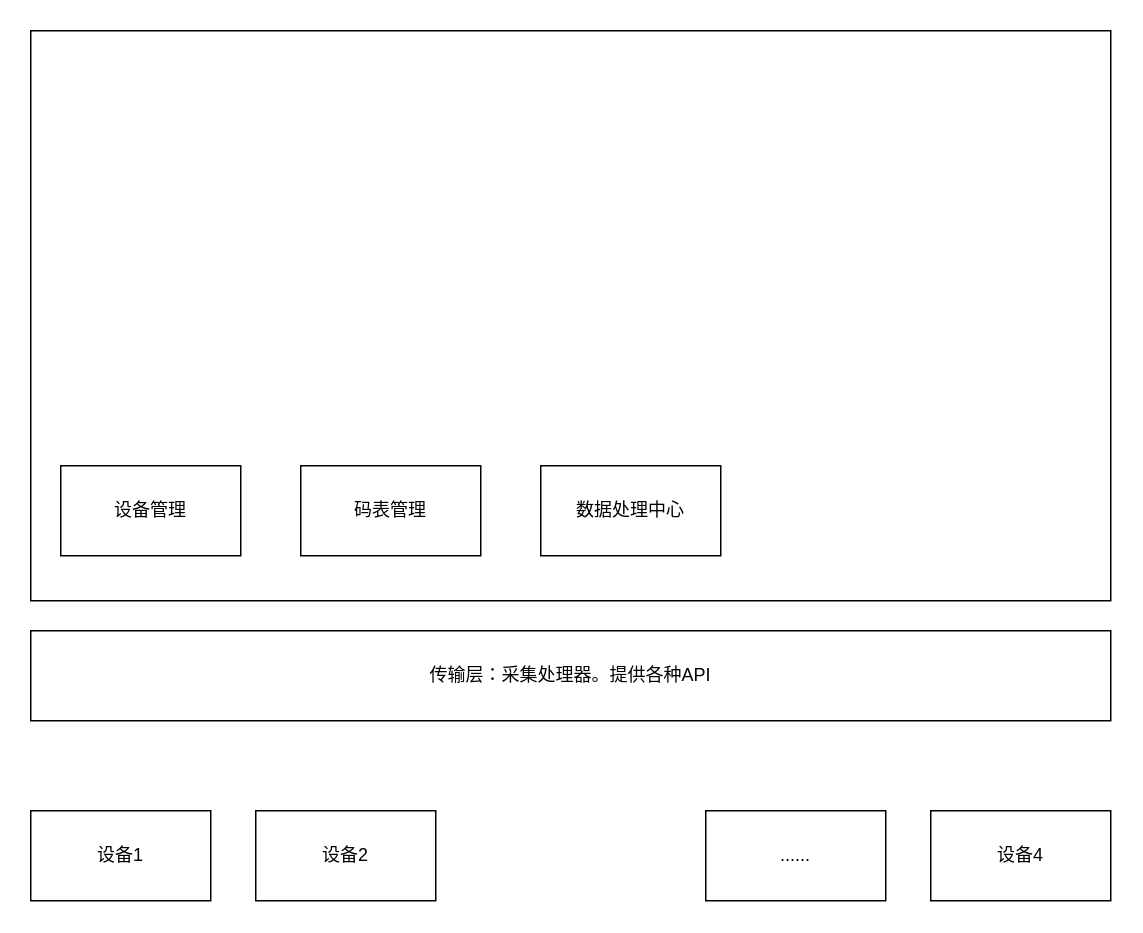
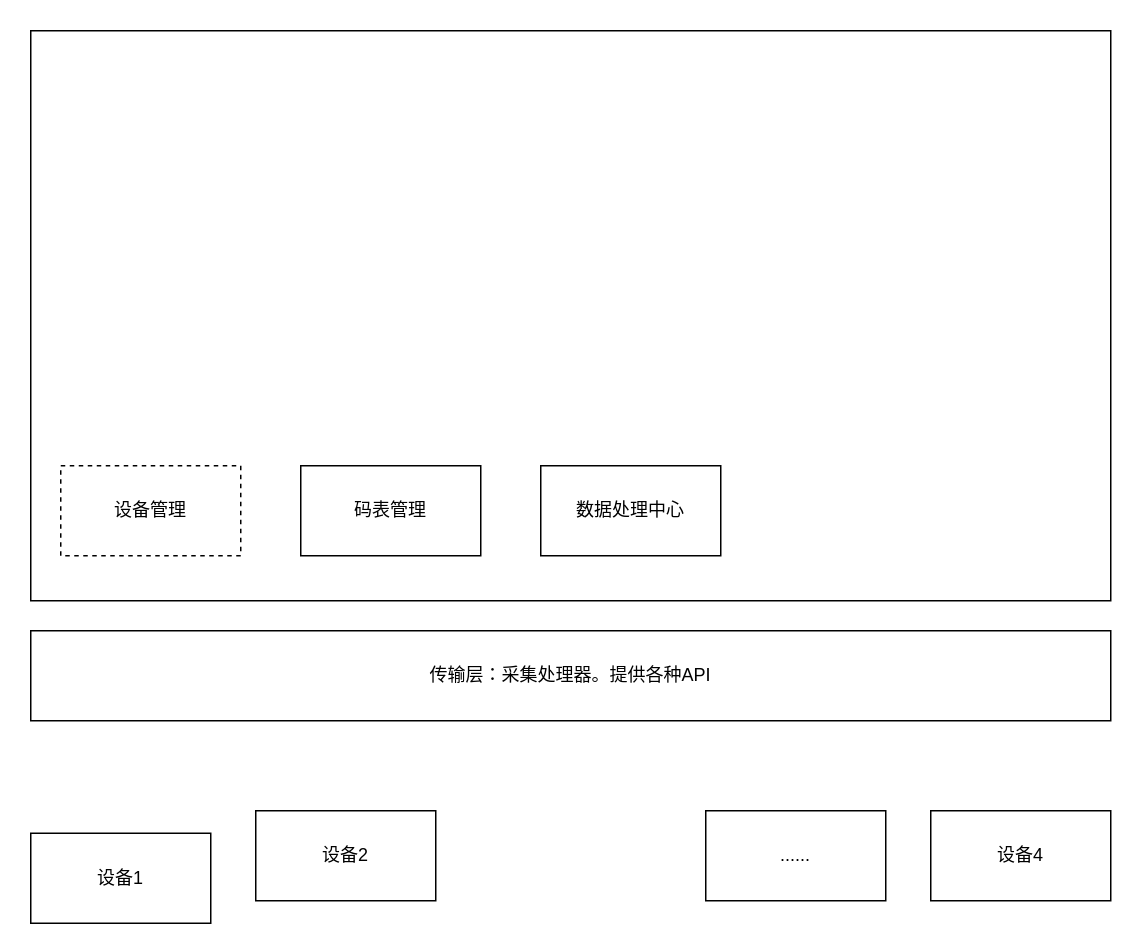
  <mxCell id="0" />
  <mxCell id="1" parent="0" />
- <mxCell id="2" value="设备1" style="rounded=0;whiteSpace=wrap;html=1;" vertex="1" parent="1"><mxGeometry x="20" y="540" width="120" height="60" as="geometry" /></mxCell>
+ <mxCell id="2" value="设备1" style="rounded=0;whiteSpace=wrap;html=1;" vertex="1" parent="1"><mxGeometry x="20" y="555" width="120" height="60" as="geometry" /></mxCell>
  <mxCell id="3" value="设备2" style="rounded=0;whiteSpace=wrap;html=1;" vertex="1" parent="1"><mxGeometry x="170" y="540" width="120" height="60" as="geometry" /></mxCell>
  <mxCell id="4" value="......" style="rounded=0;whiteSpace=wrap;html=1;" vertex="1" parent="1"><mxGeometry x="470" y="540" width="120" height="60" as="geometry" /></mxCell>
  <mxCell id="5" value="设备4" style="rounded=0;whiteSpace=wrap;html=1;" vertex="1" parent="1"><mxGeometry x="620" y="540" width="120" height="60" as="geometry" /></mxCell>
  <mxCell id="6" value="传输层：采集处理器。提供各种API" style="rounded=0;whiteSpace=wrap;html=1;" vertex="1" parent="1"><mxGeometry x="20" y="420" width="720" height="60" as="geometry" /></mxCell>
  <mxCell id="7" value="" style="rounded=0;whiteSpace=wrap;html=1;" vertex="1" parent="1"><mxGeometry x="20" y="20" width="720" height="380" as="geometry" /></mxCell>
- <mxCell id="8" value="设备管理" style="rounded=0;whiteSpace=wrap;html=1;" vertex="1" parent="1"><mxGeometry x="40" y="310" width="120" height="60" as="geometry" /></mxCell>
+ <mxCell id="8" value="设备管理" style="rounded=0;whiteSpace=wrap;html=1;dashed=1;" vertex="1" parent="1"><mxGeometry x="40" y="310" width="120" height="60" as="geometry" /></mxCell>
  <mxCell id="9" value="码表管理" style="rounded=0;whiteSpace=wrap;html=1;" vertex="1" parent="1"><mxGeometry x="200" y="310" width="120" height="60" as="geometry" /></mxCell>
  <mxCell id="10" value="数据处理中心" style="rounded=0;whiteSpace=wrap;html=1;" vertex="1" parent="1"><mxGeometry x="360" y="310" width="120" height="60" as="geometry" /></mxCell>
